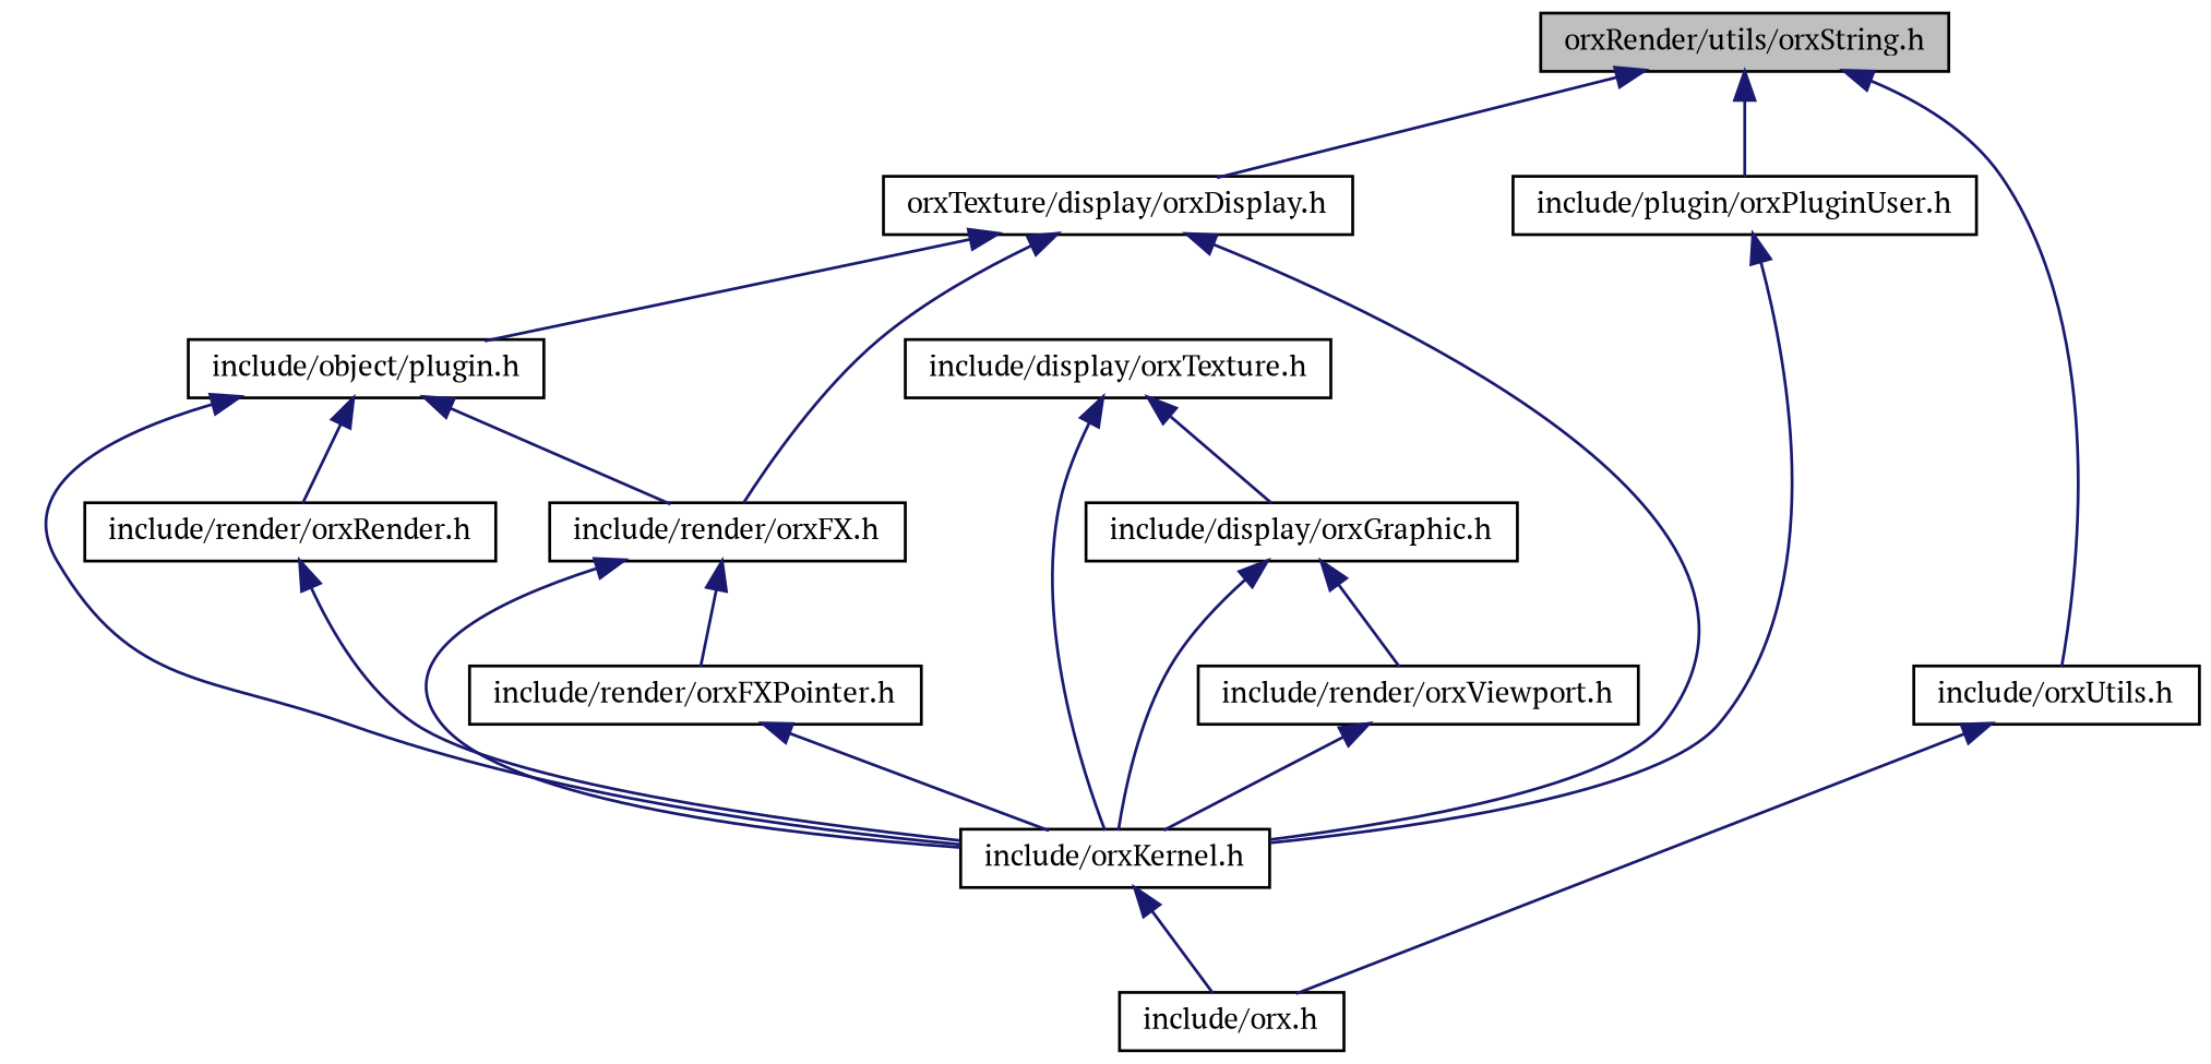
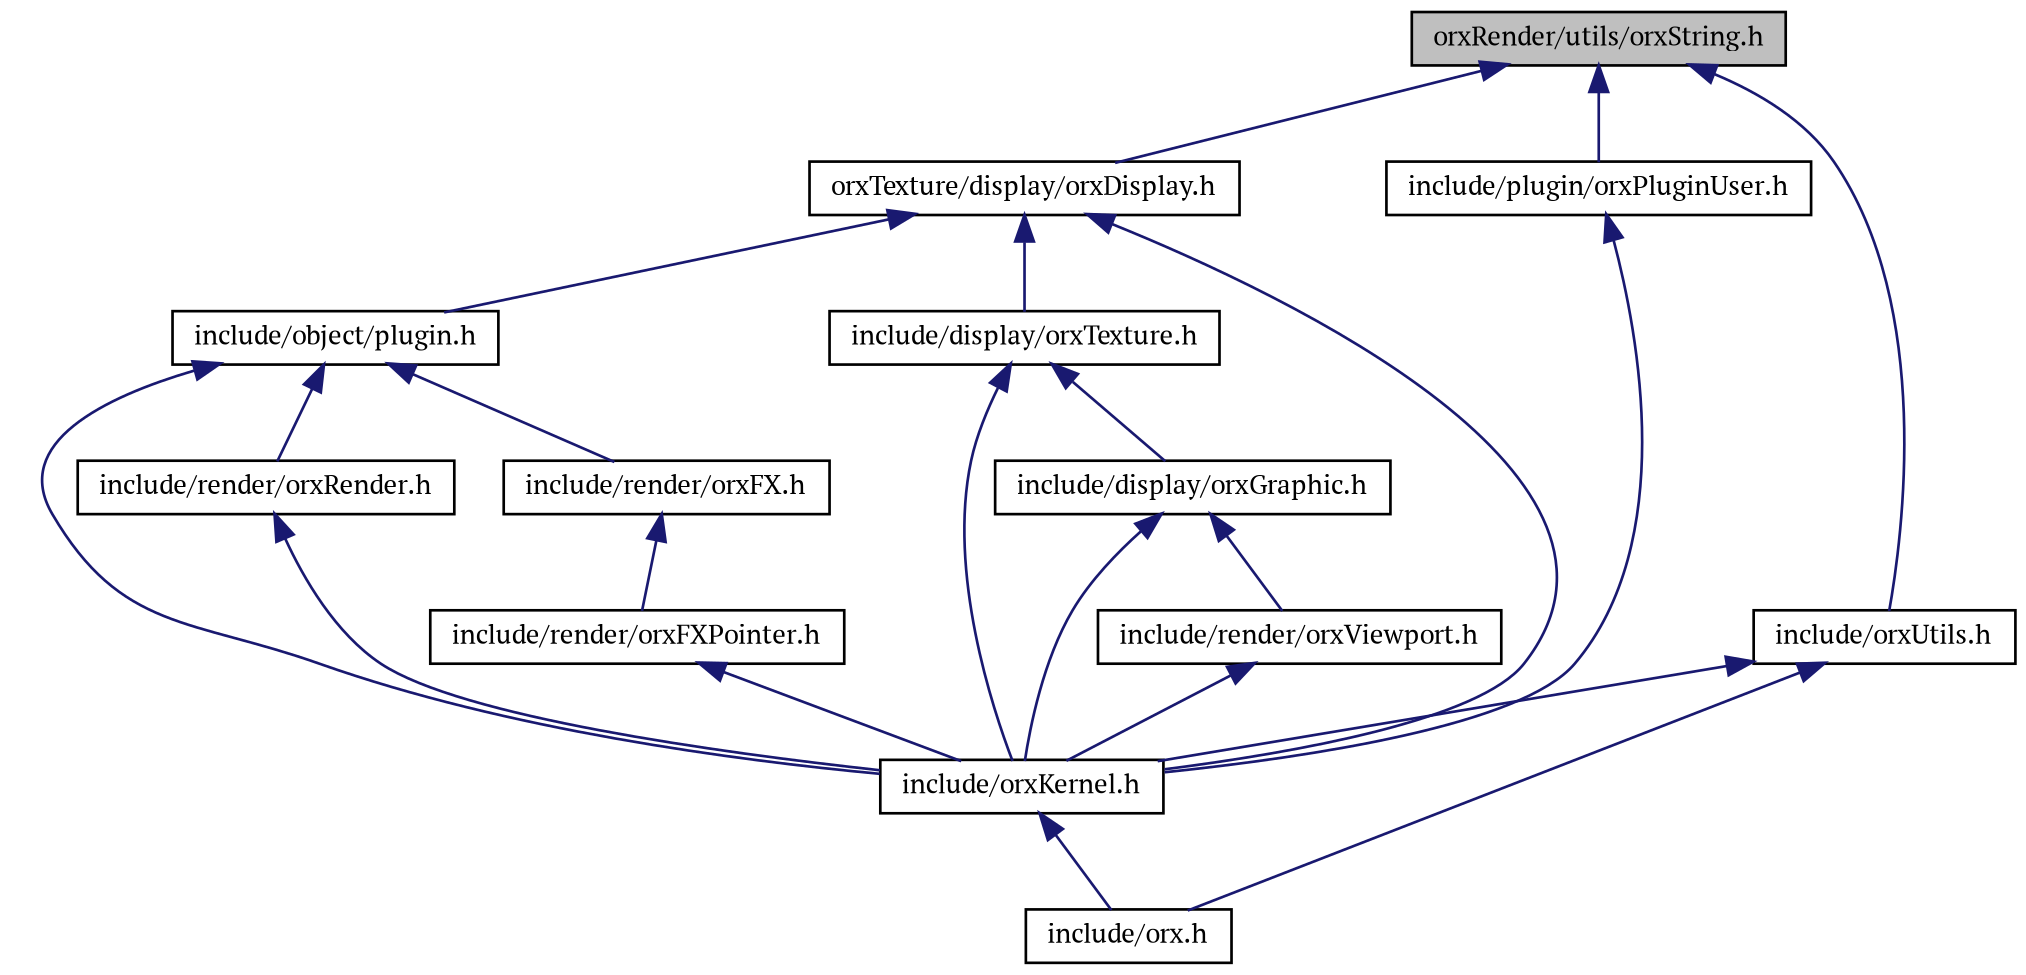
  digraph {
    fontname="PT Serif"
    node [color=black fontname="PT Serif" fontsize=10 shape=record]
    edge [color=midnightblue dir=back fontname="PT Serif" fontsize=10 labelfontname=FreeSans labelfontsize=10 style=solid]
    n1 [fillcolor=grey75 fontcolor=black height=0.2 label="orxRender/utils/orxString.h" style=filled width=0.4]
    n2 [height=0.2 label="orxTexture/display/orxDisplay.h" width=0.4]
    n3 [height=0.2 label="include/plugin/orxPluginUser.h" width=0.4]
    n4 [height=0.2 label="include/orxUtils.h" width=0.4]
    n5 [height=0.2 label="include/display/orxTexture.h" width=0.4]
    n6 [height=0.2 label="include/orxKernel.h" width=0.4]
    n7 [height=0.2 label="include/object/plugin.h" width=0.4]
    n8 [height=0.2 label="include/orx.h" width=0.4]
    n9 [height=0.2 label="include/display/orxGraphic.h" width=0.4]
    n10 [height=0.2 label="include/render/orxFX.h" width=0.4]
    n11 [height=0.2 label="include/render/orxRender.h" width=0.4]
    n12 [height=0.2 label="include/render/orxViewport.h" width=0.4]
    n13 [height=0.2 label="include/render/orxFXPointer.h" width=0.4]
    n1 -> n2
    n1 -> n3
    n1 -> n4
-   n2 -> n10
+   n2 -> n5
    n2 -> n6
    n2 -> n7
    n3 -> n6
    n4 -> n8
    n5 -> n6
    n5 -> n9
    n6 -> n8
    n7 -> n6
    n7 -> n10
    n7 -> n11
    n9 -> n6
    n9 -> n12
-   n10 -> n6
+   n4 -> n6
    n10 -> n13
    n11 -> n6
    n12 -> n6
    n13 -> n6
  }
